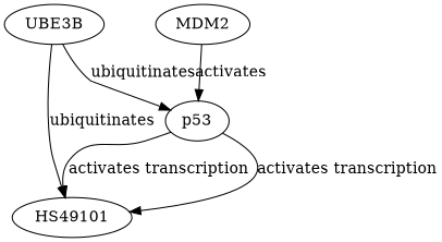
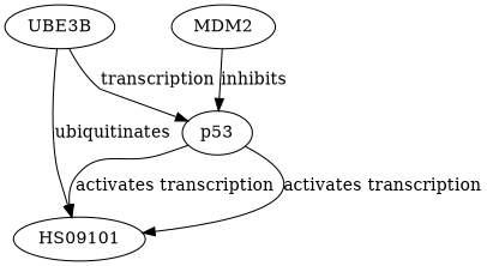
  digraph {
    edge [evidence="PMID: 34567890" probability=0.7]
    UBE3B
    p53
-   HS09101 [label=HS49101]
+   HS09101
    MDM2
-   UBE3B -> p53 [evidence="PMID: 23412345" label=ubiquitinates probability=0.8]
+   UBE3B -> p53 [evidence="PMID: 23412345" label=transcription probability=0.8]
    UBE3B -> HS09101 [evidence="PMID: 23456789" label=ubiquitinates probability=0.75]
    p53 -> HS09101 [label="activates transcription"]
    p53 -> HS09101 [label="activates transcription"]
-   MDM2 -> p53 [evidence="PMID: 34567891" label=activates probability=0.85]
+   MDM2 -> p53 [evidence="PMID: 34567891" label=inhibits probability=0.85]
  }
